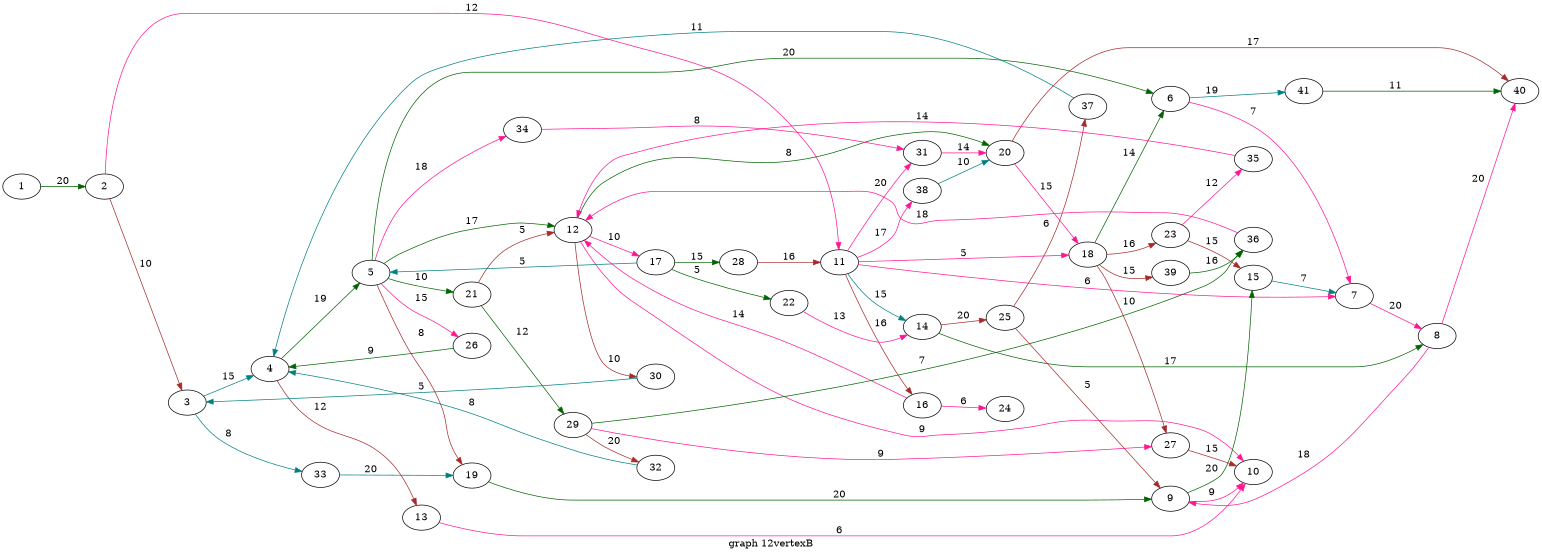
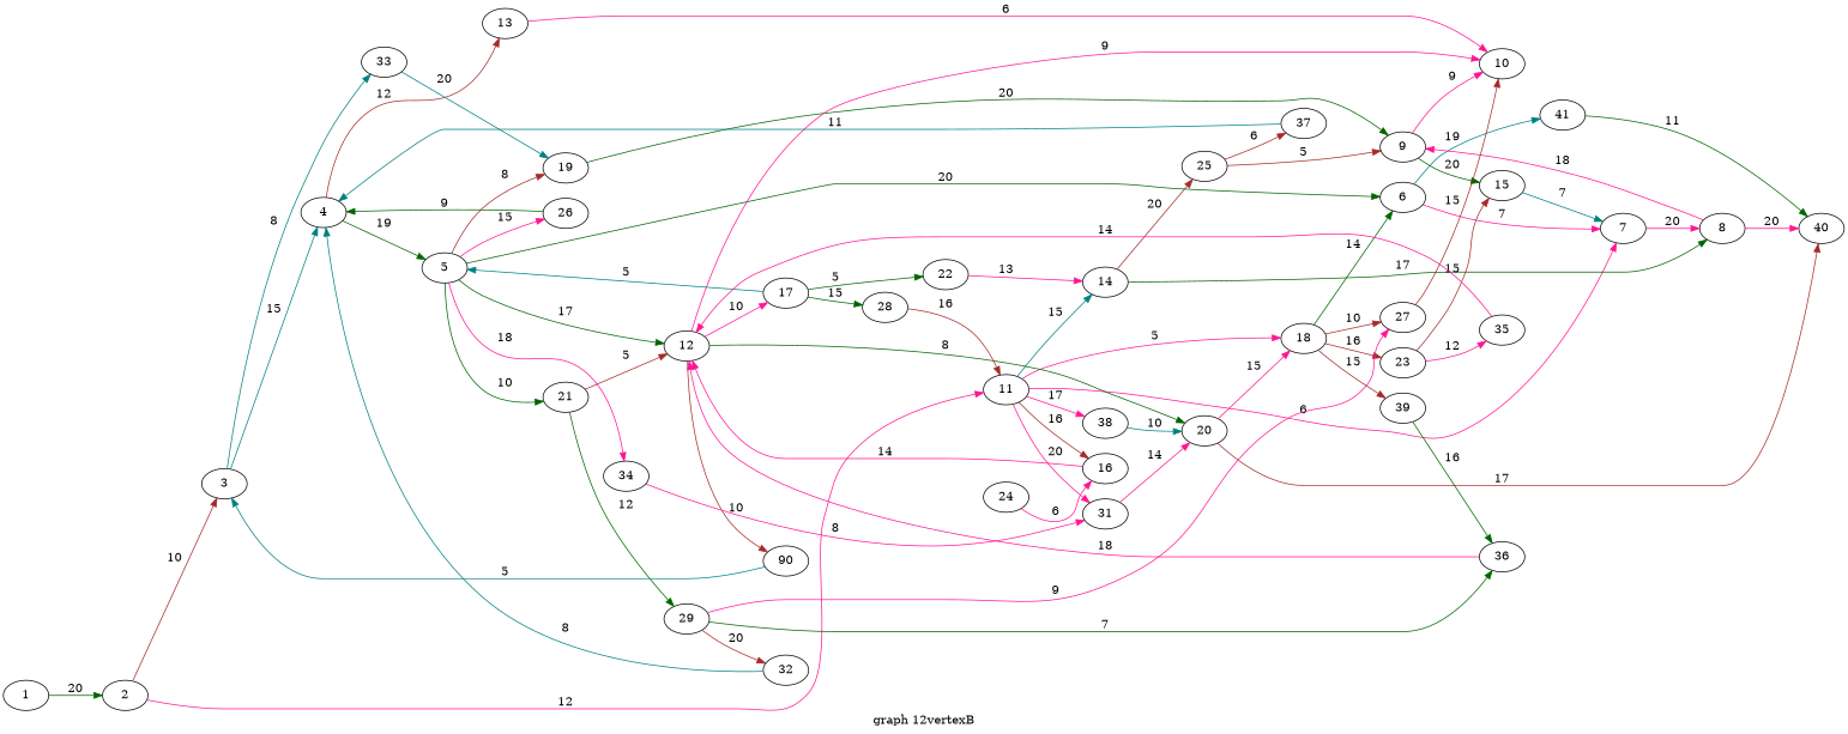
  digraph {
    label="graph 12vertexB"
    rankdir=LR
    edge [color=deeppink]
    1
    2
    3
    11
    4
    33
    7
    14
    16
    18
    31
    38
    5
    13
    19
    6
    12
    21
    26
    34
    10
    41
    17
    20
-   30
+   30 [label=90]
    9
    29
    8
    40
    15
    25
    23
    27
    39
    22
    28
    37
    24
    35
    36
    32
    1 -> 2 [color=darkgreen label=" 20 "]
    2 -> 3 [color=brown label=" 10 "]
    2 -> 11 [label=" 12 "]
    3 -> 4 [color=teal label=" 15 "]
    3 -> 33 [color=teal label=" 8 "]
    11 -> 7 [label=" 6 "]
    11 -> 14 [color=teal label=" 15 "]
    11 -> 16 [color=brown label=" 16 "]
    11 -> 18 [label=" 5 "]
    11 -> 31 [label=" 20 "]
    11 -> 38 [label=" 17 "]
    4 -> 5 [color=darkgreen label=" 19 "]
    4 -> 13 [color=brown label=" 12 "]
    33 -> 19 [color=teal label=" 20 "]
    7 -> 8 [label=" 20 "]
    14 -> 8 [color=darkgreen label=" 17 "]
    14 -> 25 [color=brown label=" 20 "]
    16 -> 12 [label=" 14 "]
    18 -> 6 [color=darkgreen label=" 14 "]
    18 -> 23 [color=brown label=" 16 "]
    18 -> 27 [color=brown label=" 10 "]
    18 -> 39 [color=brown label=" 15 "]
    31 -> 20 [label=" 14 "]
    38 -> 20 [color=teal label=" 10 "]
    5 -> 19 [color=brown label=" 8 "]
    5 -> 6 [color=darkgreen label=" 20 "]
    5 -> 12 [color=darkgreen label=" 17 "]
    5 -> 21 [color=darkgreen label=" 10 "]
    5 -> 26 [label=" 15 "]
    5 -> 34 [label=" 18 "]
    13 -> 10 [label=" 6 "]
    19 -> 9 [color=darkgreen label=" 20 "]
    6 -> 7 [label=" 7 "]
    6 -> 41 [color=teal label=" 19 "]
    12 -> 10 [label=" 9 "]
    12 -> 17 [label=" 10 "]
    12 -> 20 [color=darkgreen label=" 8 "]
    12 -> 30 [color=brown label=" 10 "]
    21 -> 12 [color=brown label=" 5 "]
    21 -> 29 [color=darkgreen label=" 12 "]
    26 -> 4 [color=darkgreen label=" 9 "]
    34 -> 31 [label=" 8 "]
    41 -> 40 [color=darkgreen label=" 11 "]
    17 -> 5 [color=teal label=" 5 "]
    17 -> 22 [color=darkgreen label=" 5 "]
    17 -> 28 [color=darkgreen label=" 15 "]
    20 -> 18 [label=" 15 "]
    20 -> 40 [color=brown label=" 17 "]
    30 -> 3 [color=teal label=" 5 "]
    9 -> 10 [label=" 9 "]
    9 -> 15 [color=darkgreen label=" 20 "]
    29 -> 27 [label=" 9 "]
    29 -> 36 [color=darkgreen label=" 7 "]
    29 -> 32 [color=brown label=" 20 "]
    8 -> 9 [label=" 18 "]
    8 -> 40 [label=" 20 "]
    15 -> 7 [color=teal label=" 7 "]
    25 -> 9 [color=brown label=" 5 "]
    25 -> 37 [color=brown label=" 6 "]
    23 -> 15 [color=brown label=" 15 "]
    23 -> 35 [label=" 12 "]
    27 -> 10 [color=brown label=" 15 "]
    39 -> 36 [color=darkgreen label=" 16 "]
    22 -> 14 [label=" 13 "]
    28 -> 11 [color=brown label=" 16 "]
    37 -> 4 [color=teal label=" 11 "]
-   16 -> 24 [label=" 6 "]
+   24 -> 16 [label=" 6 "]
    35 -> 12 [label=" 14 "]
    36 -> 12 [label=" 18 "]
    32 -> 4 [color=teal label=" 8 "]
  }
